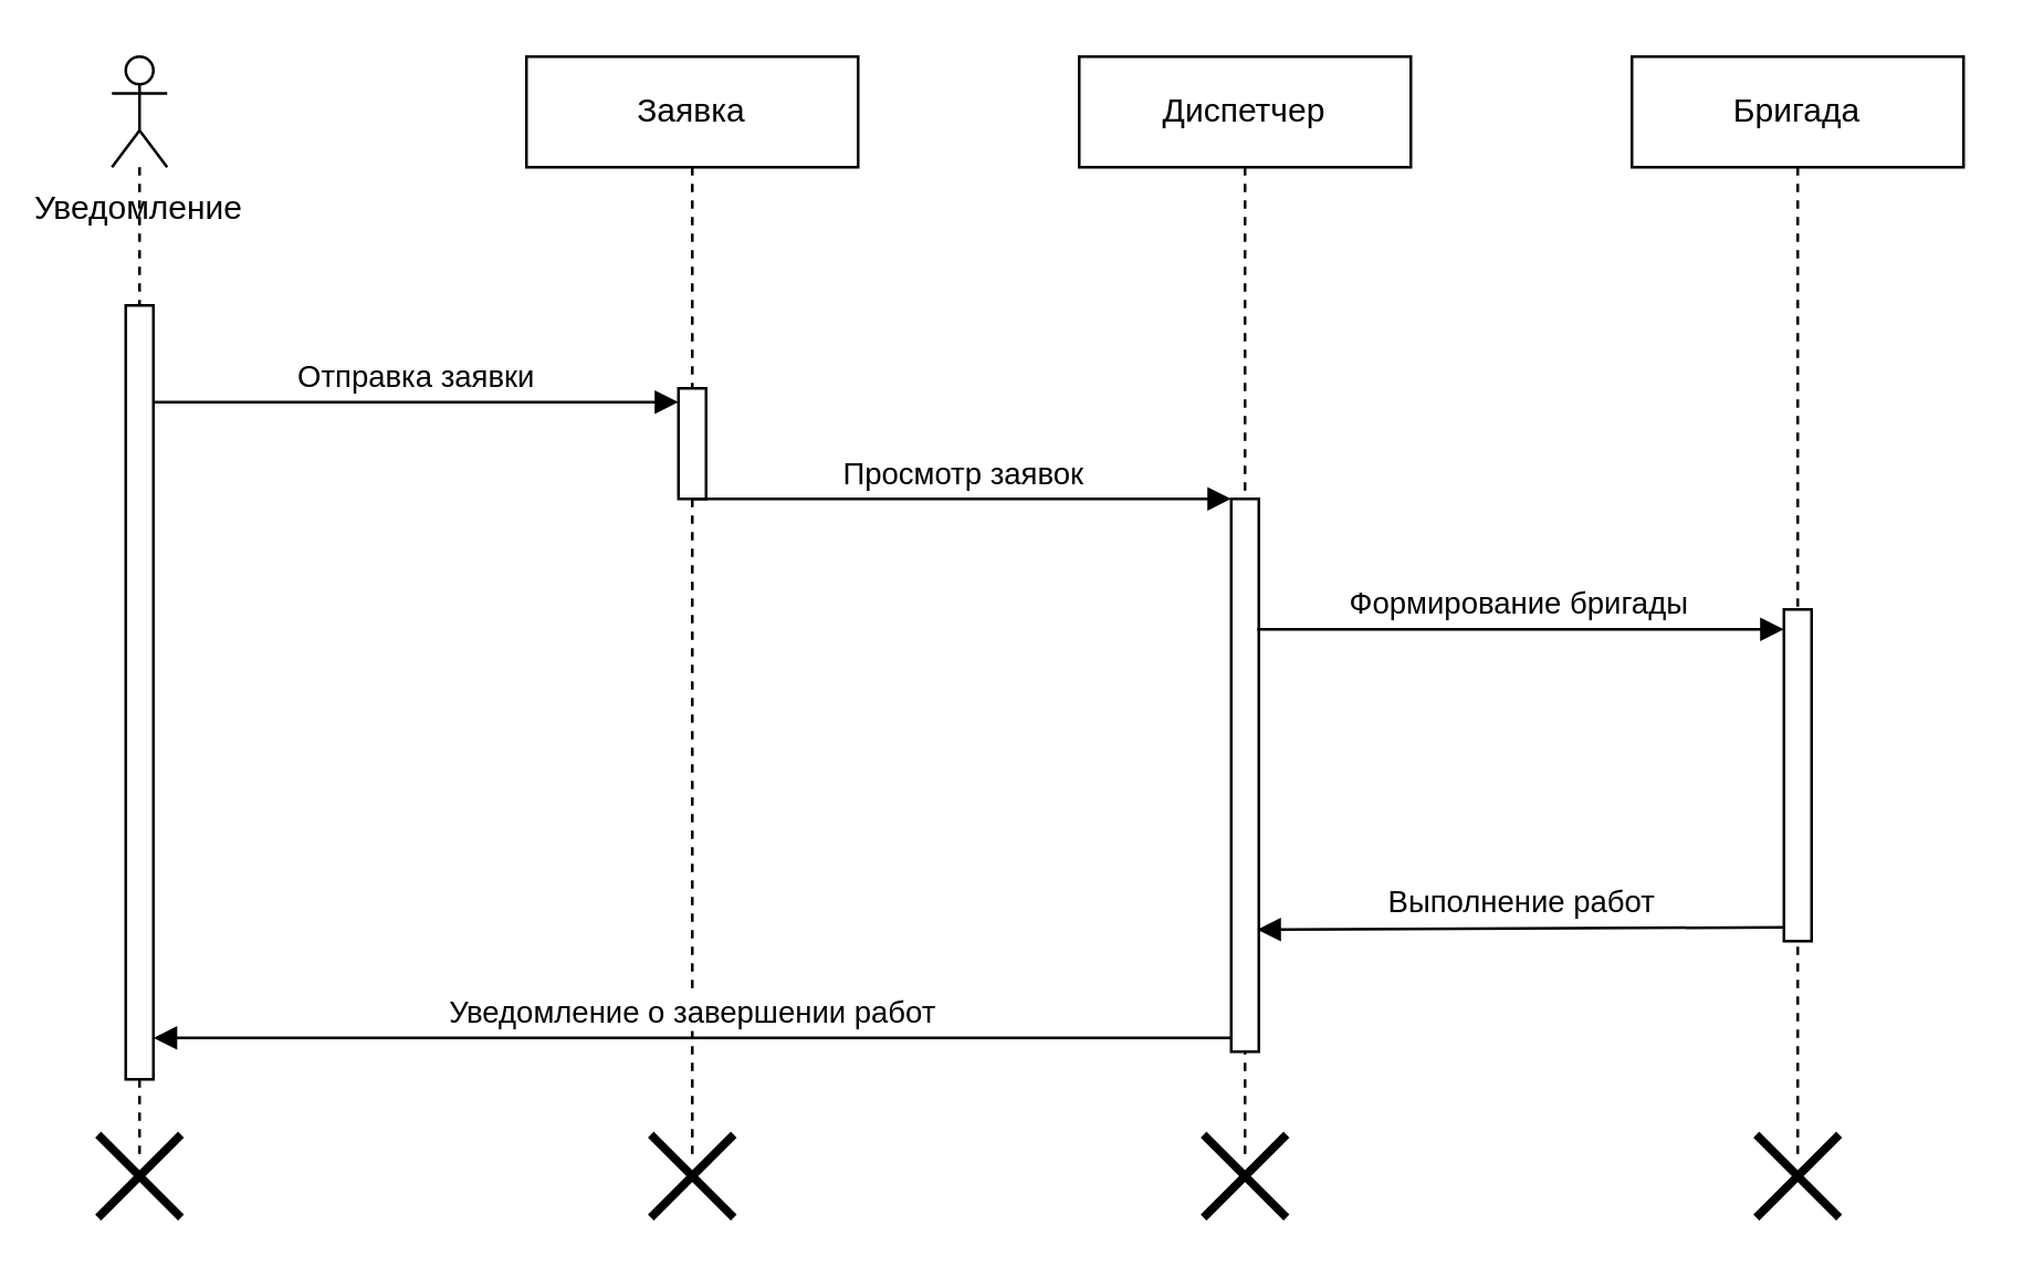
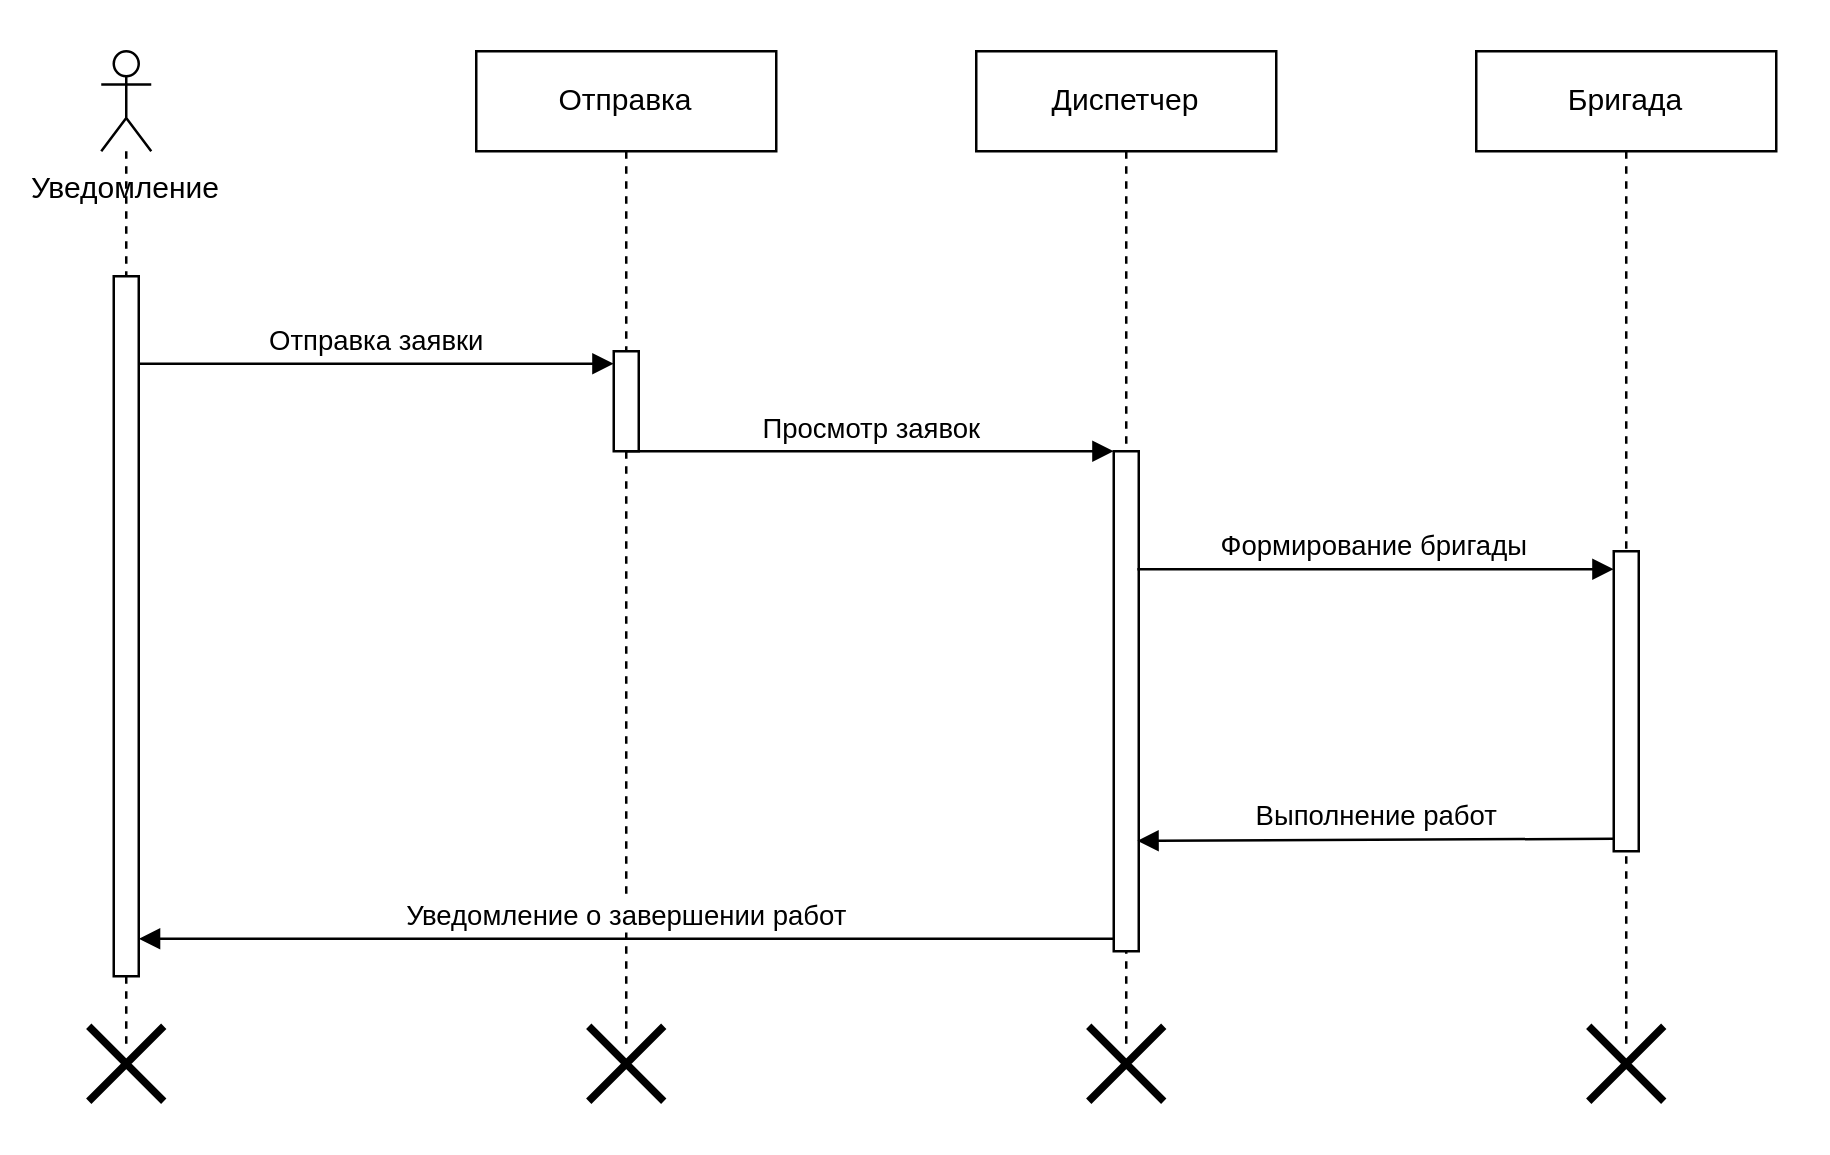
  <mxCell id="0" />
  <mxCell id="1" parent="0" />
  <mxCell id="2" value="Диспетчер" style="shape=umlLifeline;perimeter=lifelinePerimeter;whiteSpace=wrap;html=1;container=1;dropTarget=0;collapsible=0;recursiveResize=0;outlineConnect=0;portConstraint=eastwest;newEdgeStyle={&quot;curved&quot;:0,&quot;rounded&quot;:0};" parent="1" vertex="1"><mxGeometry x="390" width="120" height="400" as="geometry" y="20" /></mxCell>
  <mxCell id="3" value="" style="html=1;points=[[0,0,0,0,5],[0,1,0,0,-5],[1,0,0,0,5],[1,1,0,0,-5]];perimeter=orthogonalPerimeter;outlineConnect=0;targetShapes=umlLifeline;portConstraint=eastwest;newEdgeStyle={&quot;curved&quot;:0,&quot;rounded&quot;:0};" parent="2" vertex="1"><mxGeometry x="55" y="160" width="10" height="200" as="geometry" /></mxCell>
  <mxCell id="4" value="" style="shape=umlDestroy;whiteSpace=wrap;html=1;strokeWidth=3;targetShapes=umlLifeline;" parent="2" vertex="1"><mxGeometry x="45" y="390" width="30" height="30" as="geometry" /></mxCell>
  <mxCell id="5" value="Бригада" style="shape=umlLifeline;perimeter=lifelinePerimeter;whiteSpace=wrap;html=1;container=1;dropTarget=0;collapsible=0;recursiveResize=0;outlineConnect=0;portConstraint=eastwest;newEdgeStyle={&quot;curved&quot;:0,&quot;rounded&quot;:0};" parent="1" vertex="1"><mxGeometry x="590" width="120" height="400" as="geometry" y="20" /></mxCell>
  <mxCell id="6" value="" style="html=1;points=[[0,0,0,0,5],[0,1,0,0,-5],[1,0,0,0,5],[1,1,0,0,-5]];perimeter=orthogonalPerimeter;outlineConnect=0;targetShapes=umlLifeline;portConstraint=eastwest;newEdgeStyle={&quot;curved&quot;:0,&quot;rounded&quot;:0};" parent="5" vertex="1"><mxGeometry x="55" y="200" width="10" height="120" as="geometry" /></mxCell>
  <mxCell id="7" value="" style="shape=umlDestroy;whiteSpace=wrap;html=1;strokeWidth=3;targetShapes=umlLifeline;" parent="5" vertex="1"><mxGeometry x="45" y="390" width="30" height="30" as="geometry" /></mxCell>
- <mxCell id="8" value="Заявка" style="shape=umlLifeline;perimeter=lifelinePerimeter;whiteSpace=wrap;html=1;container=1;dropTarget=0;collapsible=0;recursiveResize=0;outlineConnect=0;portConstraint=eastwest;newEdgeStyle={&quot;curved&quot;:0,&quot;rounded&quot;:0};" parent="1" vertex="1"><mxGeometry x="190" width="120" height="400" as="geometry" y="20" /></mxCell>
+ <mxCell id="8" value="Отправка" style="shape=umlLifeline;perimeter=lifelinePerimeter;whiteSpace=wrap;html=1;container=1;dropTarget=0;collapsible=0;recursiveResize=0;outlineConnect=0;portConstraint=eastwest;newEdgeStyle={&quot;curved&quot;:0,&quot;rounded&quot;:0};" parent="1" vertex="1"><mxGeometry x="190" width="120" height="400" as="geometry" y="20" /></mxCell>
  <mxCell id="9" value="" style="html=1;points=[[0,0,0,0,5],[0,1,0,0,-5],[1,0,0,0,5],[1,1,0,0,-5]];perimeter=orthogonalPerimeter;outlineConnect=0;targetShapes=umlLifeline;portConstraint=eastwest;newEdgeStyle={&quot;curved&quot;:0,&quot;rounded&quot;:0};" parent="8" vertex="1"><mxGeometry x="55" y="120" width="10" height="40" as="geometry" /></mxCell>
  <mxCell id="10" value="" style="shape=umlDestroy;whiteSpace=wrap;html=1;strokeWidth=3;targetShapes=umlLifeline;" parent="8" vertex="1"><mxGeometry x="45" y="390" width="30" height="30" as="geometry" /></mxCell>
  <mxCell id="11" value="Отправка заявки" style="html=1;verticalAlign=bottom;endArrow=block;curved=0;rounded=0;entryX=0;entryY=0;entryDx=0;entryDy=5;entryPerimeter=0;" parent="1" target="9" edge="1"><mxGeometry width="80" relative="1" as="geometry"><mxPoint x="55" y="145" as="sourcePoint" /><mxPoint x="170" y="140" as="targetPoint" /></mxGeometry></mxCell>
  <mxCell id="12" value="Просмотр заявок" style="html=1;verticalAlign=bottom;endArrow=block;curved=0;rounded=0;" parent="1" edge="1"><mxGeometry width="80" relative="1" as="geometry"><mxPoint x="249.5" y="180" as="sourcePoint" /><mxPoint x="445" y="180" as="targetPoint" /></mxGeometry></mxCell>
  <mxCell id="13" value="Формирование бригады" style="html=1;verticalAlign=bottom;endArrow=block;curved=0;rounded=0;exitX=0.537;exitY=0.518;exitDx=0;exitDy=0;exitPerimeter=0;" parent="1" source="2" target="6" edge="1"><mxGeometry width="80" relative="1" as="geometry"><mxPoint x="470" y="220" as="sourcePoint" /><mxPoint x="550" y="220" as="targetPoint" /></mxGeometry></mxCell>
  <mxCell id="14" value="Выполнение работ" style="html=1;verticalAlign=bottom;endArrow=block;curved=0;rounded=0;exitX=0;exitY=1;exitDx=0;exitDy=-5;exitPerimeter=0;entryX=0.94;entryY=0.779;entryDx=0;entryDy=0;entryPerimeter=0;" parent="1" source="6" target="3" edge="1"><mxGeometry width="80" relative="1" as="geometry"><mxPoint x="540" y="360" as="sourcePoint" /><mxPoint x="500" y="340" as="targetPoint" /></mxGeometry></mxCell>
  <mxCell id="15" value="Уведомление о завершении работ" style="html=1;verticalAlign=bottom;endArrow=block;curved=0;rounded=0;exitX=0;exitY=1;exitDx=0;exitDy=-5;exitPerimeter=0;entryX=1;entryY=1;entryDx=0;entryDy=-5;entryPerimeter=0;" parent="1" source="3" edge="1"><mxGeometry width="80" relative="1" as="geometry"><mxPoint x="250" y="430" as="sourcePoint" /><mxPoint x="55" y="375" as="targetPoint" /></mxGeometry></mxCell>
  <mxCell id="16" value="" style="shape=umlDestroy;whiteSpace=wrap;html=1;strokeWidth=3;targetShapes=umlLifeline;" parent="1" vertex="1"><mxGeometry x="35" y="410" width="30" height="30" as="geometry" /></mxCell>
  <mxCell id="17" value="" style="shape=umlLifeline;perimeter=lifelinePerimeter;whiteSpace=wrap;html=1;container=1;dropTarget=0;collapsible=0;recursiveResize=0;outlineConnect=0;portConstraint=eastwest;newEdgeStyle={&quot;curved&quot;:0,&quot;rounded&quot;:0};participant=umlActor;" parent="1" vertex="1"><mxGeometry x="40" width="20" height="400" as="geometry" y="20" /></mxCell>
  <mxCell id="18" value="" style="html=1;points=[[0,0,0,0,5],[0,1,0,0,-5],[1,0,0,0,5],[1,1,0,0,-5]];perimeter=orthogonalPerimeter;outlineConnect=0;targetShapes=umlLifeline;portConstraint=eastwest;newEdgeStyle={&quot;curved&quot;:0,&quot;rounded&quot;:0};" parent="17" vertex="1"><mxGeometry x="5" y="90" width="10" height="280" as="geometry" /></mxCell>
  <mxCell id="19" value="Уведомление" style="text;html=1;align=center;verticalAlign=middle;whiteSpace=wrap;rounded=0;" parent="1" vertex="1"><mxGeometry x="20" y="60" width="60" height="30" as="geometry" /></mxCell>
